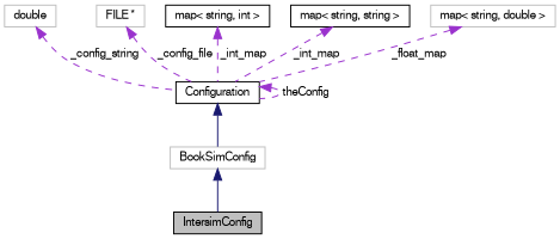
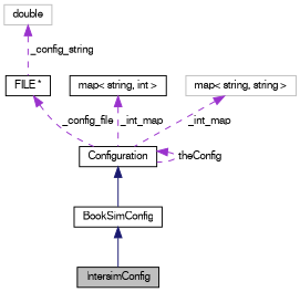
  digraph {
    node [color=black fontname=FreeSans fontsize=10 shape=record]
    edge [color=darkorchid3 dir=back fontname=FreeSans fontsize=10 labelfontname=FreeSans labelfontsize=10 style=dashed]
    n1 [fillcolor=grey75 fontcolor=black height=0.2 label=IntersimConfig style=filled width=0.4]
-   n2 [color=grey75 height=0.2 label=BookSimConfig width=0.4]
+   n2 [height=0.2 label=BookSimConfig width=0.4]
    n3 [height=0.2 label=Configuration width=0.4]
    n4 [color=grey75 height=0.2 label=double width=0.4]
-   n5 [color=grey75 height=0.2 label="FILE *" width=0.4]
+   n5 [height=0.2 label="FILE *" width=0.4]
    n6 [height=0.2 label="map\< string, int \>" width=0.4]
-   n7 [height=0.2 label="map\< string, string \>" width=0.4]
-   n8 [color=grey75 height=0.2 label="map\< string, double \>" width=0.4]
+   n7 [color=grey75 height=0.2 label="map\< string, string \>" width=0.4]
    n2 -> n1 [color=midnightblue style=solid]
    n3 -> n2 [color=midnightblue style=solid]
    n3 -> n3 [label=" theConfig"]
-   n4 -> n3 [label=" _config_string"]
+   n4 -> n5 [label=" _config_string"]
    n5 -> n3 [label=" _config_file"]
    n6 -> n3 [label=" _int_map"]
    n7 -> n3 [label=" _int_map"]
-   n8 -> n3 [label=" _float_map"]
  }
